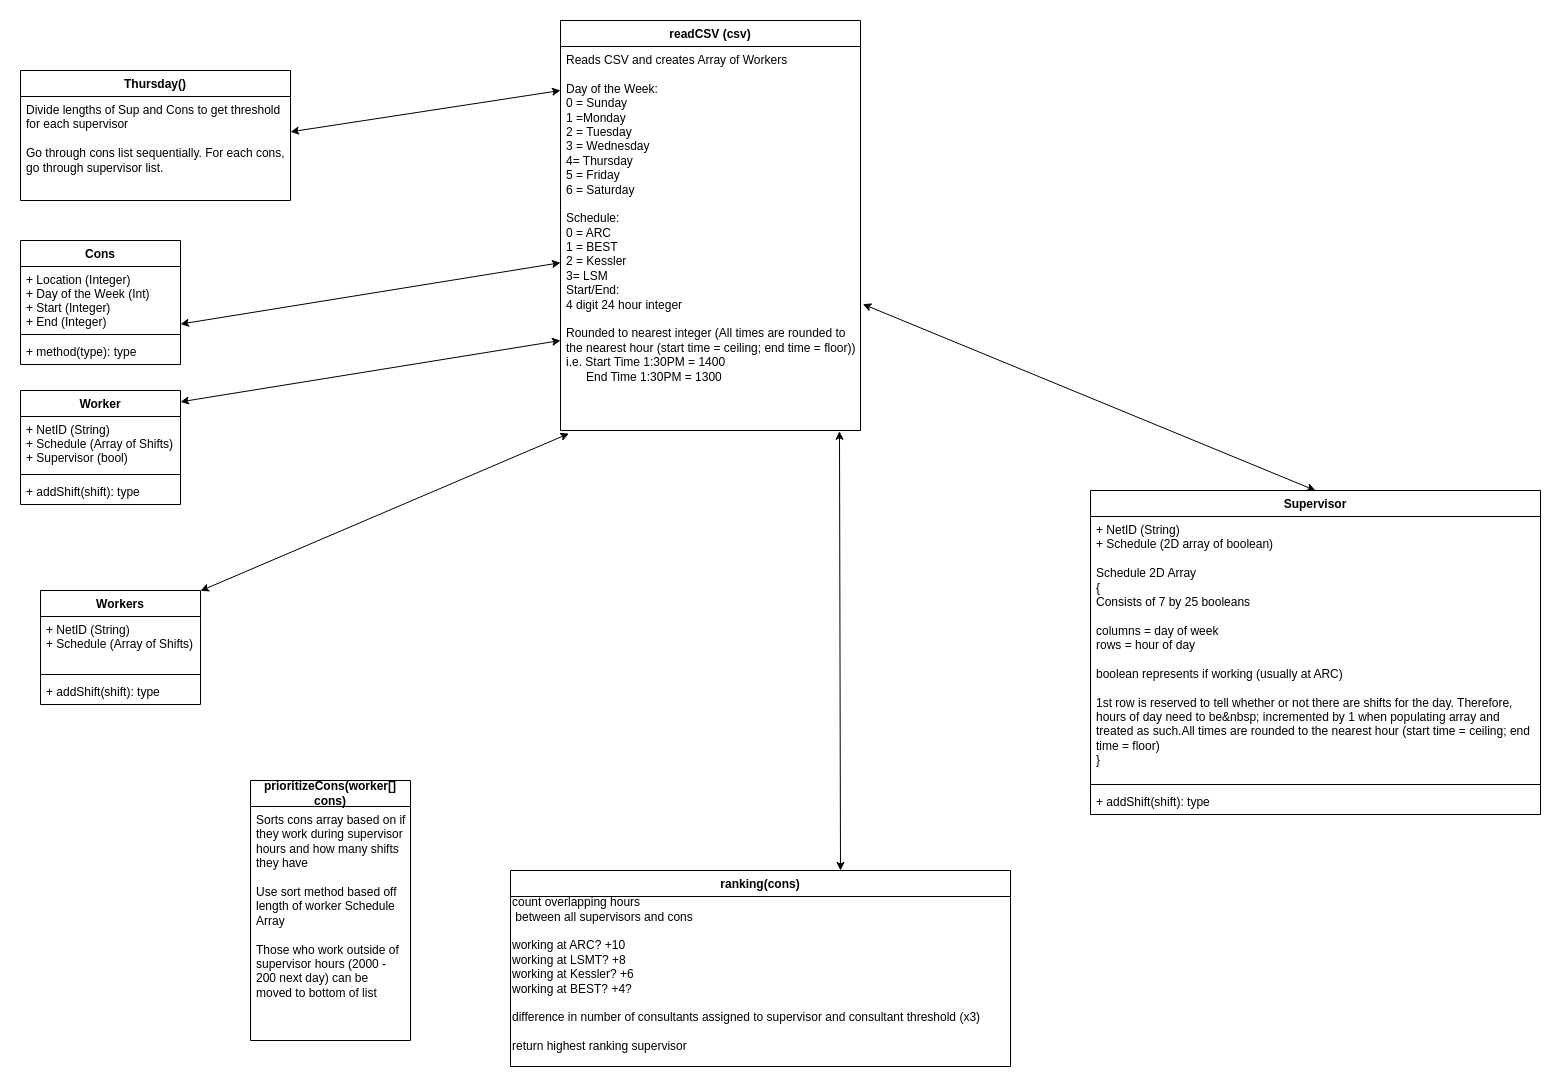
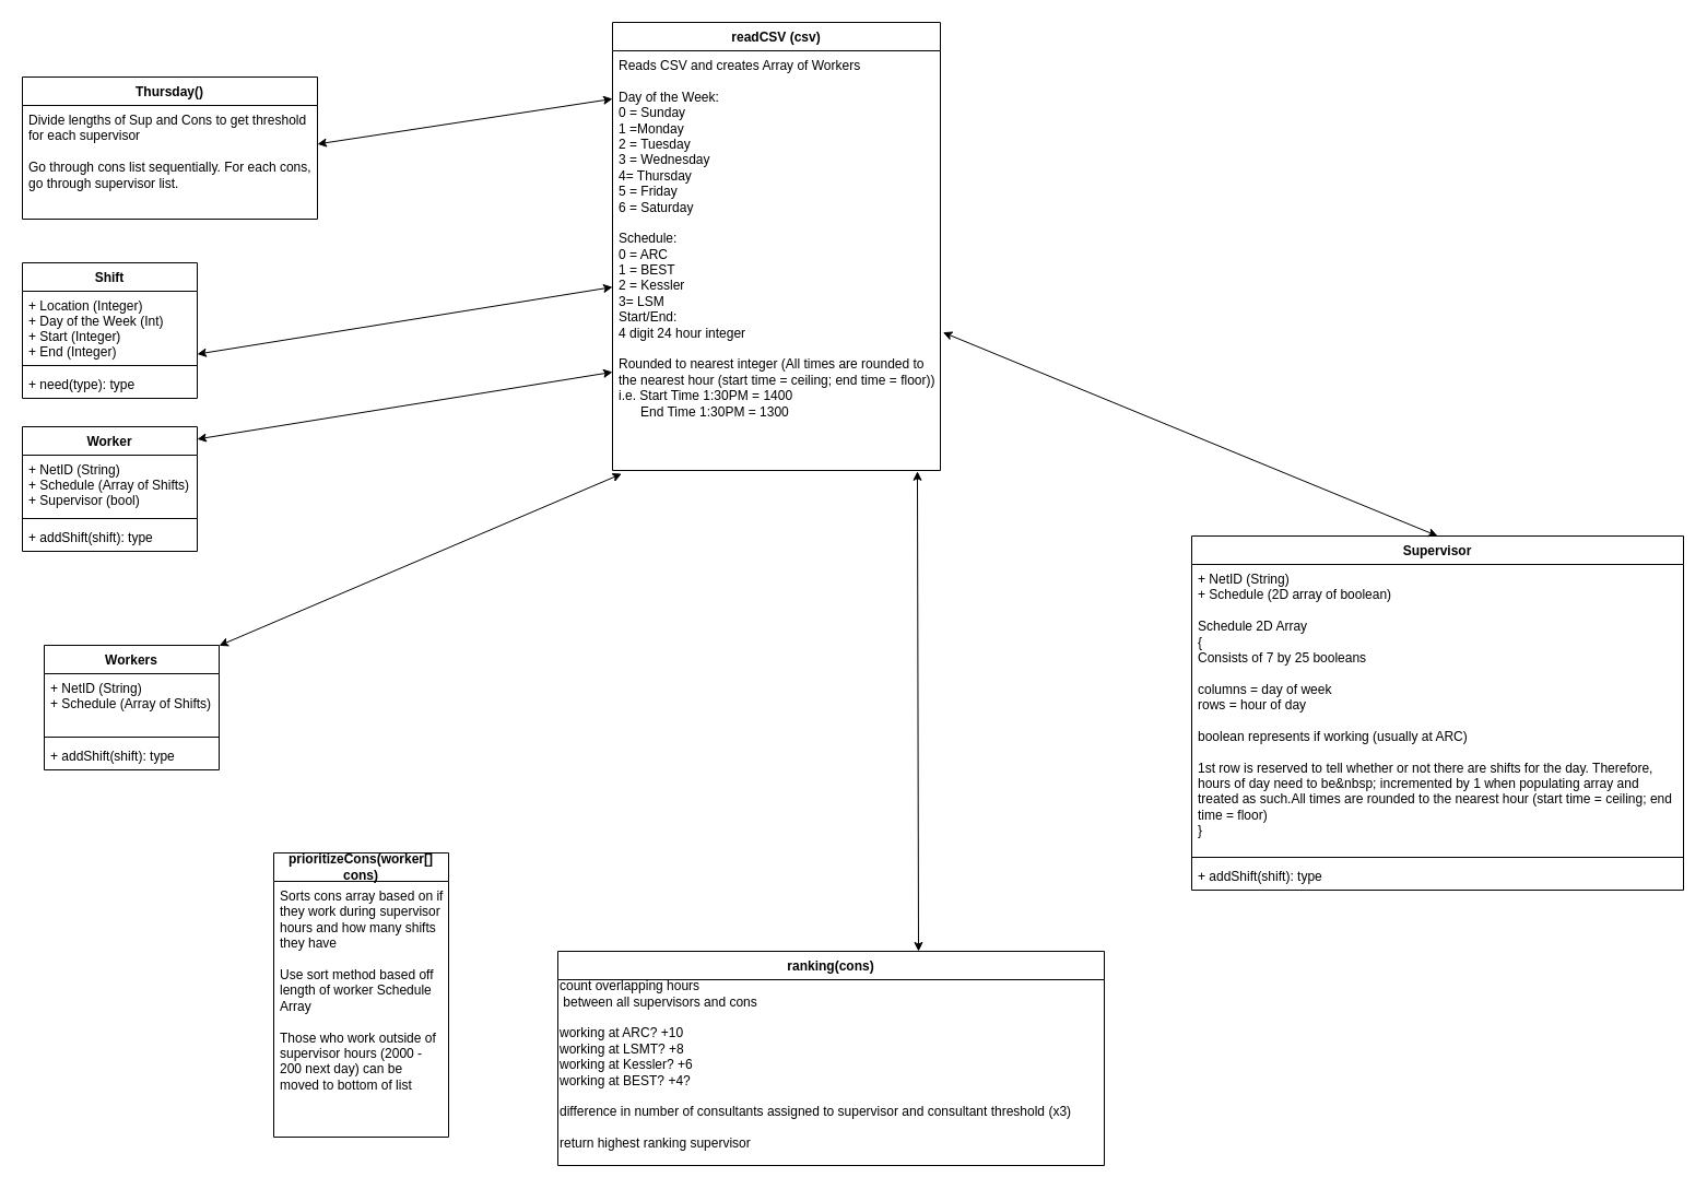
  <mxCell id="0" />
  <mxCell id="1" parent="0" />
  <mxCell id="2" value="readCSV (csv) " style="swimlane;fontStyle=1;childLayout=stackLayout;horizontal=1;startSize=26;fillColor=none;horizontalStack=0;resizeParent=1;resizeParentMax=0;resizeLast=0;collapsible=1;marginBottom=0;" parent="1" vertex="1"><mxGeometry x="560" y="20" width="300" height="410" as="geometry" /></mxCell>
  <mxCell id="3" value="Reads CSV and creates Array of Workers&#10;&#10;Day of the Week:&#10;0 = Sunday&#10;1 =Monday&#10;2 = Tuesday&#10;3 = Wednesday&#10;4= Thursday&#10;5 = Friday&#10;6 = Saturday&#10;&#10;Schedule: &#10;0 = ARC&#10;1 = BEST&#10;2 = Kessler&#10;3= LSM&#10;Start/End:&#10;4 digit 24 hour integer &#10;&#10;Rounded to nearest integer (All times are rounded to the nearest hour (start time = ceiling; end time = floor))&#10;i.e. Start Time 1:30PM = 1400&#10;      End Time 1:30PM = 1300&#10;&#10;&#10;&#10;" style="text;strokeColor=none;fillColor=none;align=left;verticalAlign=top;spacingLeft=4;spacingRight=4;overflow=hidden;rotatable=0;points=[[0,0.5],[1,0.5]];portConstraint=eastwest;whiteSpace=wrap;" parent="2" vertex="1"><mxGeometry y="26" width="300" height="384" as="geometry" /></mxCell>
  <mxCell id="4" value="prioritizeCons(worker[] cons)" style="swimlane;fontStyle=1;childLayout=stackLayout;horizontal=1;startSize=26;fillColor=none;horizontalStack=0;resizeParent=1;resizeParentMax=0;resizeLast=0;collapsible=1;marginBottom=0;whiteSpace=wrap;" parent="1" vertex="1"><mxGeometry x="250" y="780" width="160" height="260" as="geometry" /></mxCell>
  <mxCell id="5" value="Sorts cons array based on if they work during supervisor hours and how many shifts they have&#10;&#10;Use sort method based off length of worker Schedule Array&#10;&#10;Those who work outside of supervisor hours (2000 - 200 next day) can be moved to bottom of list&#10;&#10;" style="text;strokeColor=none;fillColor=none;align=left;verticalAlign=top;spacingLeft=4;spacingRight=4;overflow=hidden;rotatable=0;points=[[0,0.5],[1,0.5]];portConstraint=eastwest;whiteSpace=wrap;" parent="4" vertex="1"><mxGeometry y="26" width="160" height="234" as="geometry" /></mxCell>
  <mxCell id="6" value="Thursday()" style="swimlane;fontStyle=1;childLayout=stackLayout;horizontal=1;startSize=26;fillColor=none;horizontalStack=0;resizeParent=1;resizeParentMax=0;resizeLast=0;collapsible=1;marginBottom=0;" parent="1" vertex="1"><mxGeometry x="20" y="70" width="270" height="130" as="geometry" /></mxCell>
  <mxCell id="7" value="Divide lengths of Sup and Cons to get threshold  for each supervisor&#10;&#10;Go through cons list sequentially. For each cons, go through supervisor list. &#10;&#10;&#10;" style="text;strokeColor=none;fillColor=none;align=left;verticalAlign=top;spacingLeft=4;spacingRight=4;overflow=hidden;rotatable=0;points=[[0,0.5],[1,0.5]];portConstraint=eastwest;whiteSpace=wrap;" parent="6" vertex="1"><mxGeometry y="26" width="270" height="104" as="geometry" /></mxCell>
- <mxCell id="8" value="Cons" style="swimlane;fontStyle=1;align=center;verticalAlign=top;childLayout=stackLayout;horizontal=1;startSize=26;horizontalStack=0;resizeParent=1;resizeParentMax=0;resizeLast=0;collapsible=1;marginBottom=0;" parent="1" vertex="1"><mxGeometry x="20" y="240" width="160" height="124" as="geometry" /></mxCell>
+ <mxCell id="8" value="Shift" style="swimlane;fontStyle=1;align=center;verticalAlign=top;childLayout=stackLayout;horizontal=1;startSize=26;horizontalStack=0;resizeParent=1;resizeParentMax=0;resizeLast=0;collapsible=1;marginBottom=0;" parent="1" vertex="1"><mxGeometry x="20" y="240" width="160" height="124" as="geometry" /></mxCell>
  <mxCell id="9" value="+ Location (Integer)&#10;+ Day of the Week (Int)&#10;+ Start (Integer)&#10;+ End (Integer)&#10;" style="text;strokeColor=none;fillColor=none;align=left;verticalAlign=top;spacingLeft=4;spacingRight=4;overflow=hidden;rotatable=0;points=[[0,0.5],[1,0.5]];portConstraint=eastwest;" parent="8" vertex="1"><mxGeometry y="26" width="160" height="64" as="geometry" /></mxCell>
  <mxCell id="10" value="" style="line;strokeWidth=1;fillColor=none;align=left;verticalAlign=middle;spacingTop=-1;spacingLeft=3;spacingRight=3;rotatable=0;labelPosition=right;points=[];portConstraint=eastwest;" parent="8" vertex="1"><mxGeometry y="90" width="160" height="8" as="geometry" /></mxCell>
- <mxCell id="11" value="+ method(type): type" style="text;strokeColor=none;fillColor=none;align=left;verticalAlign=top;spacingLeft=4;spacingRight=4;overflow=hidden;rotatable=0;points=[[0,0.5],[1,0.5]];portConstraint=eastwest;" parent="8" vertex="1"><mxGeometry y="98" width="160" height="26" as="geometry" /></mxCell>
+ <mxCell id="11" value="+ need(type): type" style="text;strokeColor=none;fillColor=none;align=left;verticalAlign=top;spacingLeft=4;spacingRight=4;overflow=hidden;rotatable=0;points=[[0,0.5],[1,0.5]];portConstraint=eastwest;" parent="8" vertex="1"><mxGeometry y="98" width="160" height="26" as="geometry" /></mxCell>
  <mxCell id="12" value="Worker" style="swimlane;fontStyle=1;align=center;verticalAlign=top;childLayout=stackLayout;horizontal=1;startSize=26;horizontalStack=0;resizeParent=1;resizeParentMax=0;resizeLast=0;collapsible=1;marginBottom=0;" parent="1" vertex="1"><mxGeometry x="20" y="390" width="160" height="114" as="geometry" /></mxCell>
  <mxCell id="13" value="+ NetID (String)&#10;+ Schedule (Array of Shifts)&#10;+ Supervisor (bool)&#10;" style="text;strokeColor=none;fillColor=none;align=left;verticalAlign=top;spacingLeft=4;spacingRight=4;overflow=hidden;rotatable=0;points=[[0,0.5],[1,0.5]];portConstraint=eastwest;" parent="12" vertex="1"><mxGeometry y="26" width="160" height="54" as="geometry" /></mxCell>
  <mxCell id="14" value="" style="line;strokeWidth=1;fillColor=none;align=left;verticalAlign=middle;spacingTop=-1;spacingLeft=3;spacingRight=3;rotatable=0;labelPosition=right;points=[];portConstraint=eastwest;" parent="12" vertex="1"><mxGeometry y="80" width="160" height="8" as="geometry" /></mxCell>
  <mxCell id="15" value="+ addShift(shift): type" style="text;strokeColor=none;fillColor=none;align=left;verticalAlign=top;spacingLeft=4;spacingRight=4;overflow=hidden;rotatable=0;points=[[0,0.5],[1,0.5]];portConstraint=eastwest;" parent="12" vertex="1"><mxGeometry y="88" width="160" height="26" as="geometry" /></mxCell>
  <mxCell id="16" value="ranking(cons)" style="swimlane;fontStyle=1;childLayout=stackLayout;horizontal=1;startSize=26;fillColor=none;horizontalStack=0;resizeParent=1;resizeParentMax=0;resizeLast=0;collapsible=1;marginBottom=0;" parent="1" vertex="1"><mxGeometry x="510" y="870" width="500" height="196" as="geometry" /></mxCell>
  <mxCell id="17" value="&lt;div&gt;count overlapping hours&lt;/div&gt;&lt;div&gt;&amp;nbsp;between all supervisors and cons&lt;/div&gt;&lt;div&gt;&lt;br&gt;&lt;/div&gt;&lt;div&gt;working at ARC? +10&lt;/div&gt;&lt;div&gt;working at LSMT? +8&lt;/div&gt;&lt;div&gt;working at Kessler? +6&lt;/div&gt;&lt;div&gt;working at BEST? +4?&lt;br&gt;&lt;/div&gt;&lt;div&gt;&lt;br&gt;&lt;/div&gt;&lt;div&gt;difference in number of consultants assigned to supervisor and consultant threshold (x3)&lt;/div&gt;&lt;div&gt;&lt;br&gt;&lt;/div&gt;&lt;div&gt;return highest ranking supervisor&lt;/div&gt;&lt;div&gt;&lt;br&gt;&lt;/div&gt;" style="text;html=1;align=left;verticalAlign=middle;resizable=0;points=[];autosize=1;" parent="16" vertex="1"><mxGeometry y="26" width="500" height="170" as="geometry" /></mxCell>
  <mxCell id="18" value="Supervisor" style="swimlane;fontStyle=1;align=center;verticalAlign=top;childLayout=stackLayout;horizontal=1;startSize=26;horizontalStack=0;resizeParent=1;resizeParentMax=0;resizeLast=0;collapsible=1;marginBottom=0;" parent="1" vertex="1"><mxGeometry x="1090" y="490" width="450" height="324" as="geometry" /></mxCell>
  <mxCell id="19" value="+ NetID (String)&#10;+ Schedule (2D array of boolean)&#10;&#10;Schedule 2D Array&#10;{&#10;Consists of 7 by 25 booleans&#10;&#10;columns = day of week&#10;rows = hour of day &#10;&#10;boolean represents if working (usually at ARC)&#10;&#10;1st row is reserved to tell whether or not there are shifts for the day. Therefore, hours of day need to be&amp;nbsp; incremented by 1 when populating array and treated as such.All times are rounded to the nearest hour (start time = ceiling; end time = floor)&#10;}&#10;&#10;&#10;&#10;&#10;&#10;&#10;&#10;" style="text;strokeColor=none;fillColor=none;align=left;verticalAlign=top;spacingLeft=4;spacingRight=4;overflow=hidden;rotatable=0;points=[[0,0.5],[1,0.5]];portConstraint=eastwest;fontStyle=0;whiteSpace=wrap;" parent="18" vertex="1"><mxGeometry y="26" width="450" height="264" as="geometry" /></mxCell>
  <mxCell id="20" value="" style="line;strokeWidth=1;fillColor=none;align=left;verticalAlign=middle;spacingTop=-1;spacingLeft=3;spacingRight=3;rotatable=0;labelPosition=right;points=[];portConstraint=eastwest;" parent="18" vertex="1"><mxGeometry y="290" width="450" height="8" as="geometry" /></mxCell>
  <mxCell id="21" value="+ addShift(shift): type" style="text;strokeColor=none;fillColor=none;align=left;verticalAlign=top;spacingLeft=4;spacingRight=4;overflow=hidden;rotatable=0;points=[[0,0.5],[1,0.5]];portConstraint=eastwest;" parent="18" vertex="1"><mxGeometry y="298" width="450" height="26" as="geometry" /></mxCell>
  <mxCell id="22" value="" style="endArrow=classic;startArrow=classic;html=1;exitX=0.93;exitY=1.002;exitDx=0;exitDy=0;exitPerimeter=0;entryX=0.66;entryY=0;entryDx=0;entryDy=0;entryPerimeter=0;" edge="1" parent="1" source="3" target="16"><mxGeometry width="50" height="50" relative="1" as="geometry"><mxPoint x="790" y="580" as="sourcePoint" /><mxPoint x="840" y="530" as="targetPoint" /></mxGeometry></mxCell>
  <mxCell id="23" value="" style="endArrow=classic;startArrow=classic;html=1;exitX=1.038;exitY=0.753;exitDx=0;exitDy=0;exitPerimeter=0;" edge="1" parent="1" target="3"><mxGeometry width="50" height="50" relative="1" as="geometry"><mxPoint x="180" y="323.572" as="sourcePoint" /><mxPoint x="553.92" y="174.001" as="targetPoint" /><Array as="points" /></mxGeometry></mxCell>
  <mxCell id="24" value="" style="endArrow=classic;startArrow=classic;html=1;exitX=1.038;exitY=0.753;exitDx=0;exitDy=0;exitPerimeter=0;" edge="1" parent="1"><mxGeometry width="50" height="50" relative="1" as="geometry"><mxPoint x="180" y="401.352" as="sourcePoint" /><mxPoint x="560" y="339.998" as="targetPoint" /><Array as="points" /></mxGeometry></mxCell>
  <mxCell id="25" value="" style="endArrow=classic;startArrow=classic;html=1;exitX=1.038;exitY=0.753;exitDx=0;exitDy=0;exitPerimeter=0;" edge="1" parent="1"><mxGeometry width="50" height="50" relative="1" as="geometry"><mxPoint x="290" y="131.352" as="sourcePoint" /><mxPoint x="560" y="90" as="targetPoint" /><Array as="points" /></mxGeometry></mxCell>
  <mxCell id="26" value="" style="endArrow=classic;startArrow=classic;html=1;exitX=1.008;exitY=0.671;exitDx=0;exitDy=0;exitPerimeter=0;entryX=0.5;entryY=0;entryDx=0;entryDy=0;" edge="1" parent="1" source="3" target="18"><mxGeometry width="50" height="50" relative="1" as="geometry"><mxPoint x="910" y="364.002" as="sourcePoint" /><mxPoint x="1290" y="302.648" as="targetPoint" /><Array as="points" /></mxGeometry></mxCell>
  <mxCell id="27" value="" style="endArrow=classic;startArrow=classic;html=1;exitX=1.038;exitY=0.753;exitDx=0;exitDy=0;exitPerimeter=0;entryX=0.028;entryY=1.008;entryDx=0;entryDy=0;entryPerimeter=0;" edge="1" parent="1" target="3"><mxGeometry width="50" height="50" relative="1" as="geometry"><mxPoint x="200" y="590.352" as="sourcePoint" /><mxPoint x="580" y="528.998" as="targetPoint" /><Array as="points" /></mxGeometry></mxCell>
  <mxCell id="28" value="Workers" style="swimlane;fontStyle=1;align=center;verticalAlign=top;childLayout=stackLayout;horizontal=1;startSize=26;horizontalStack=0;resizeParent=1;resizeParentMax=0;resizeLast=0;collapsible=1;marginBottom=0;" parent="1" vertex="1"><mxGeometry x="40" y="590" width="160" height="114" as="geometry" /></mxCell>
  <mxCell id="29" value="+ NetID (String)&#10;+ Schedule (Array of Shifts)&#10;" style="text;strokeColor=none;fillColor=none;align=left;verticalAlign=top;spacingLeft=4;spacingRight=4;overflow=hidden;rotatable=0;points=[[0,0.5],[1,0.5]];portConstraint=eastwest;" parent="28" vertex="1"><mxGeometry y="26" width="160" height="54" as="geometry" /></mxCell>
  <mxCell id="30" value="" style="line;strokeWidth=1;fillColor=none;align=left;verticalAlign=middle;spacingTop=-1;spacingLeft=3;spacingRight=3;rotatable=0;labelPosition=right;points=[];portConstraint=eastwest;" parent="28" vertex="1"><mxGeometry y="80" width="160" height="8" as="geometry" /></mxCell>
  <mxCell id="31" value="+ addShift(shift): type" style="text;strokeColor=none;fillColor=none;align=left;verticalAlign=top;spacingLeft=4;spacingRight=4;overflow=hidden;rotatable=0;points=[[0,0.5],[1,0.5]];portConstraint=eastwest;" parent="28" vertex="1"><mxGeometry y="88" width="160" height="26" as="geometry" /></mxCell>
